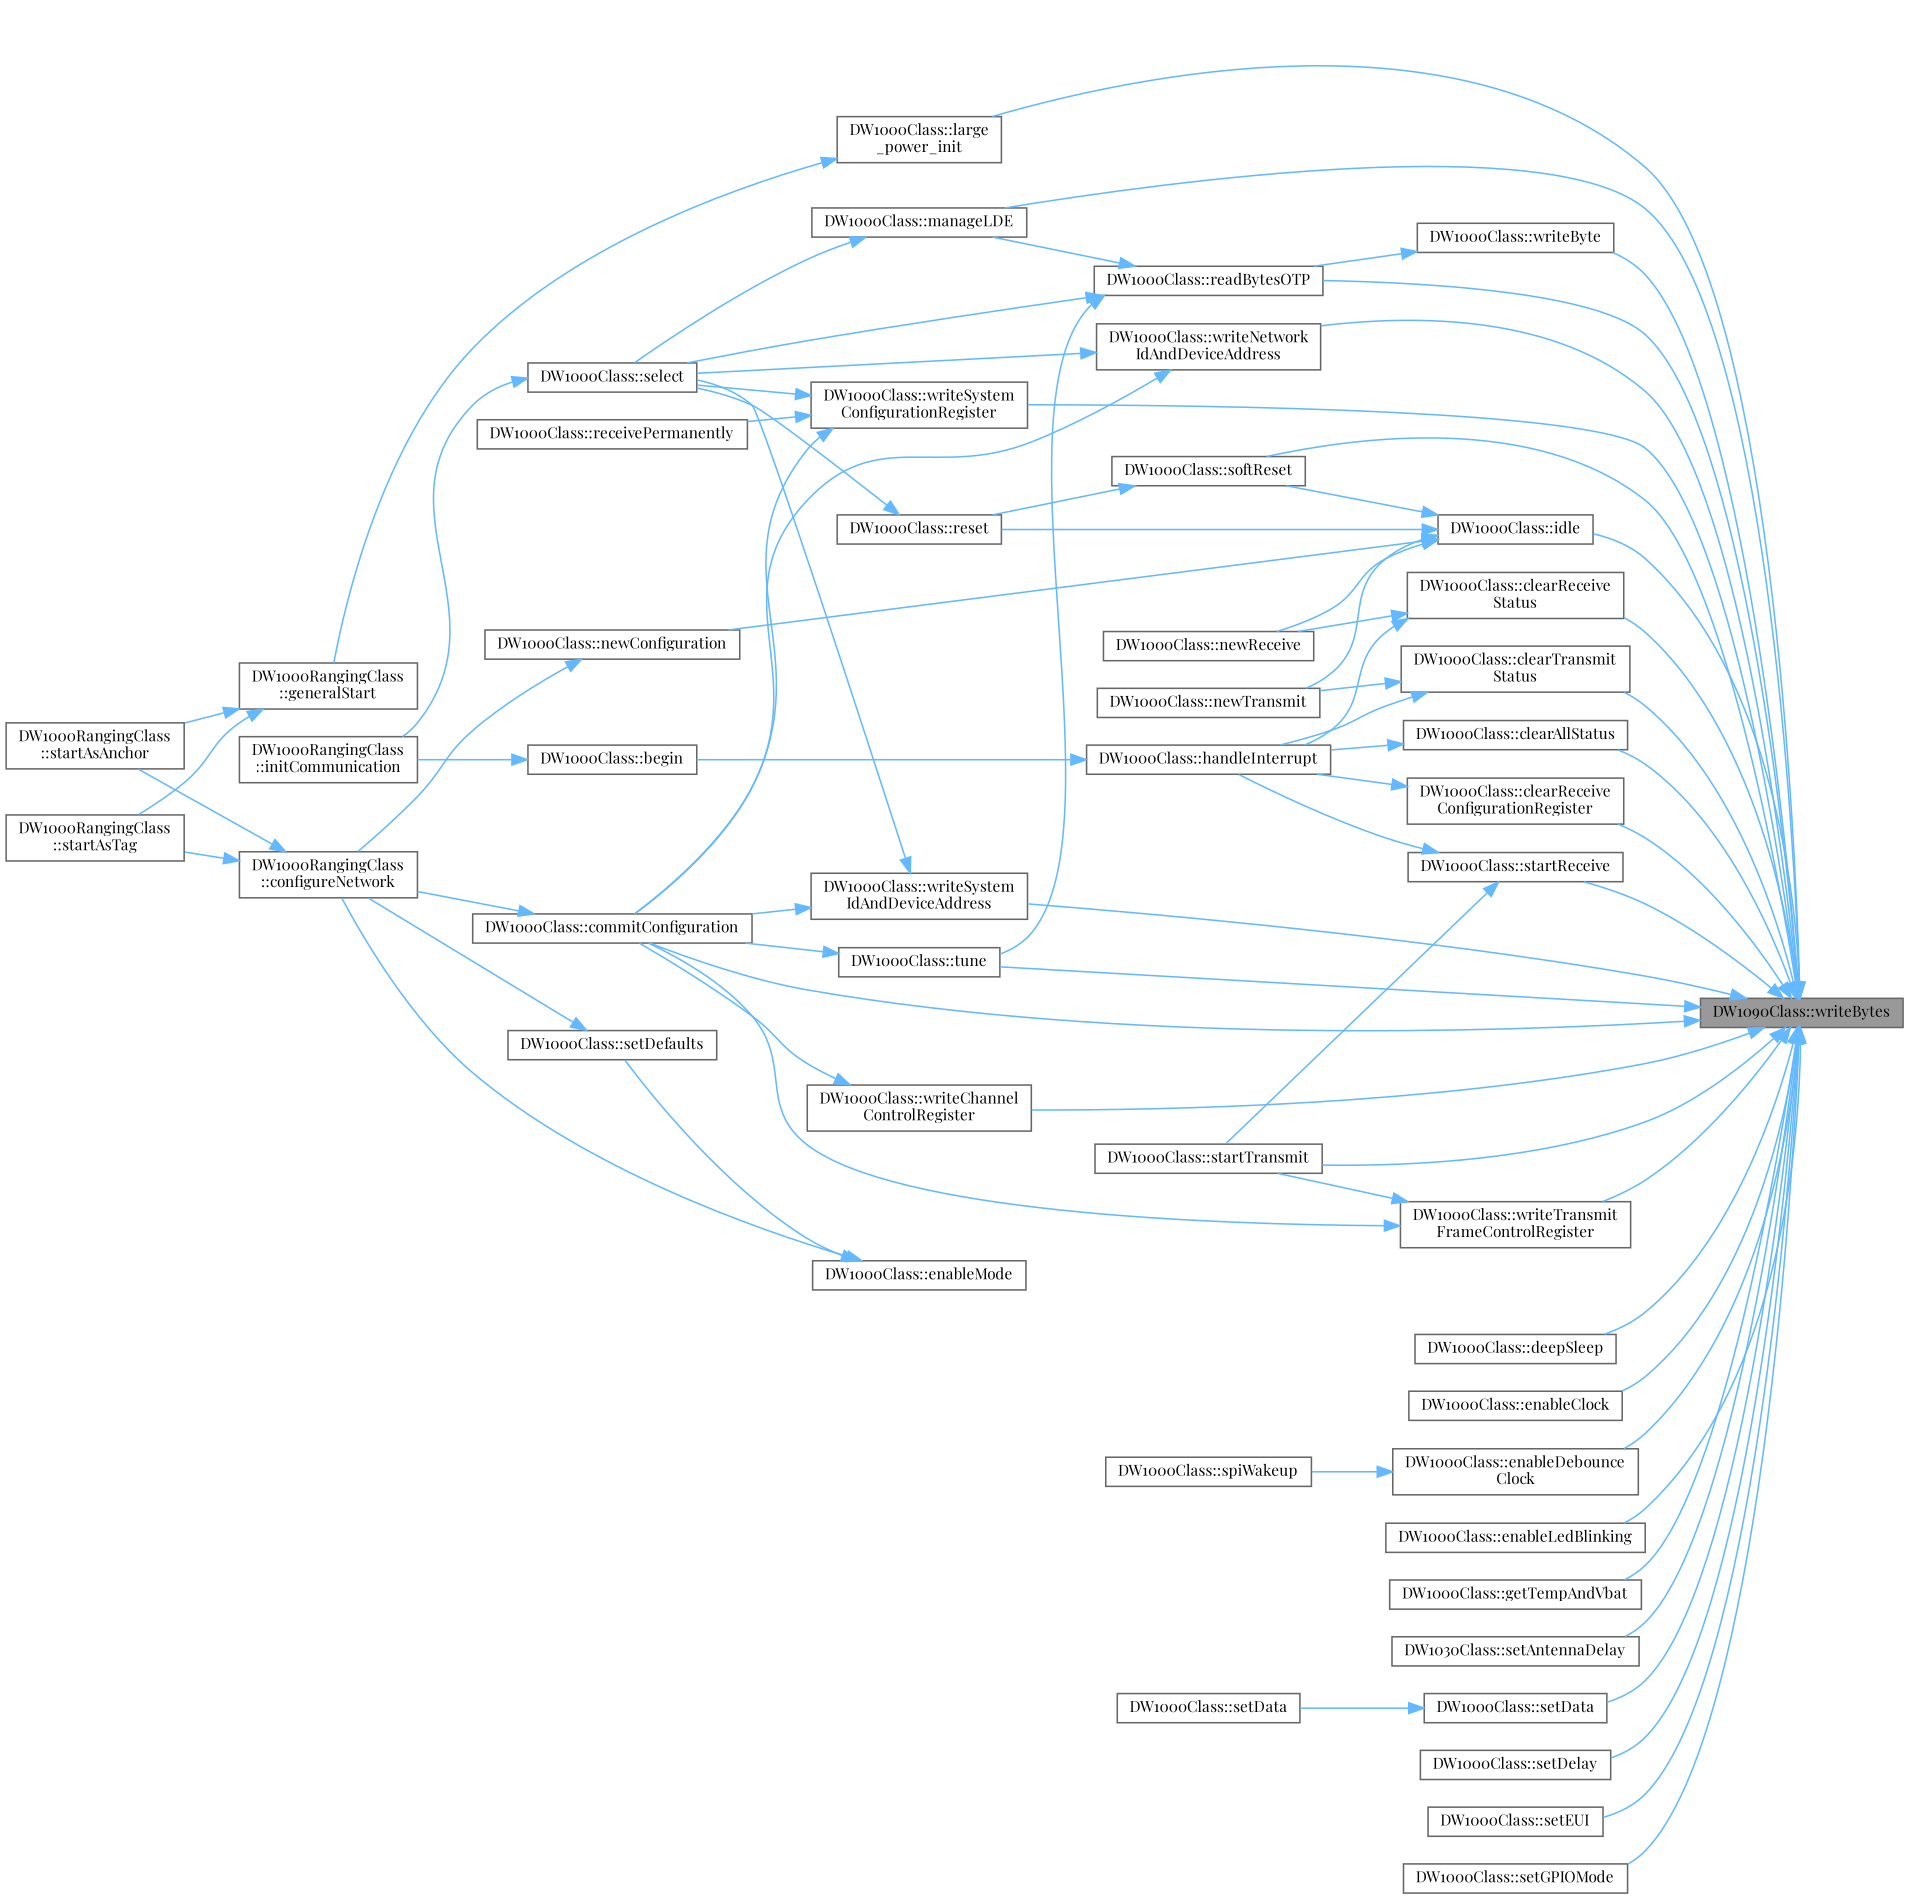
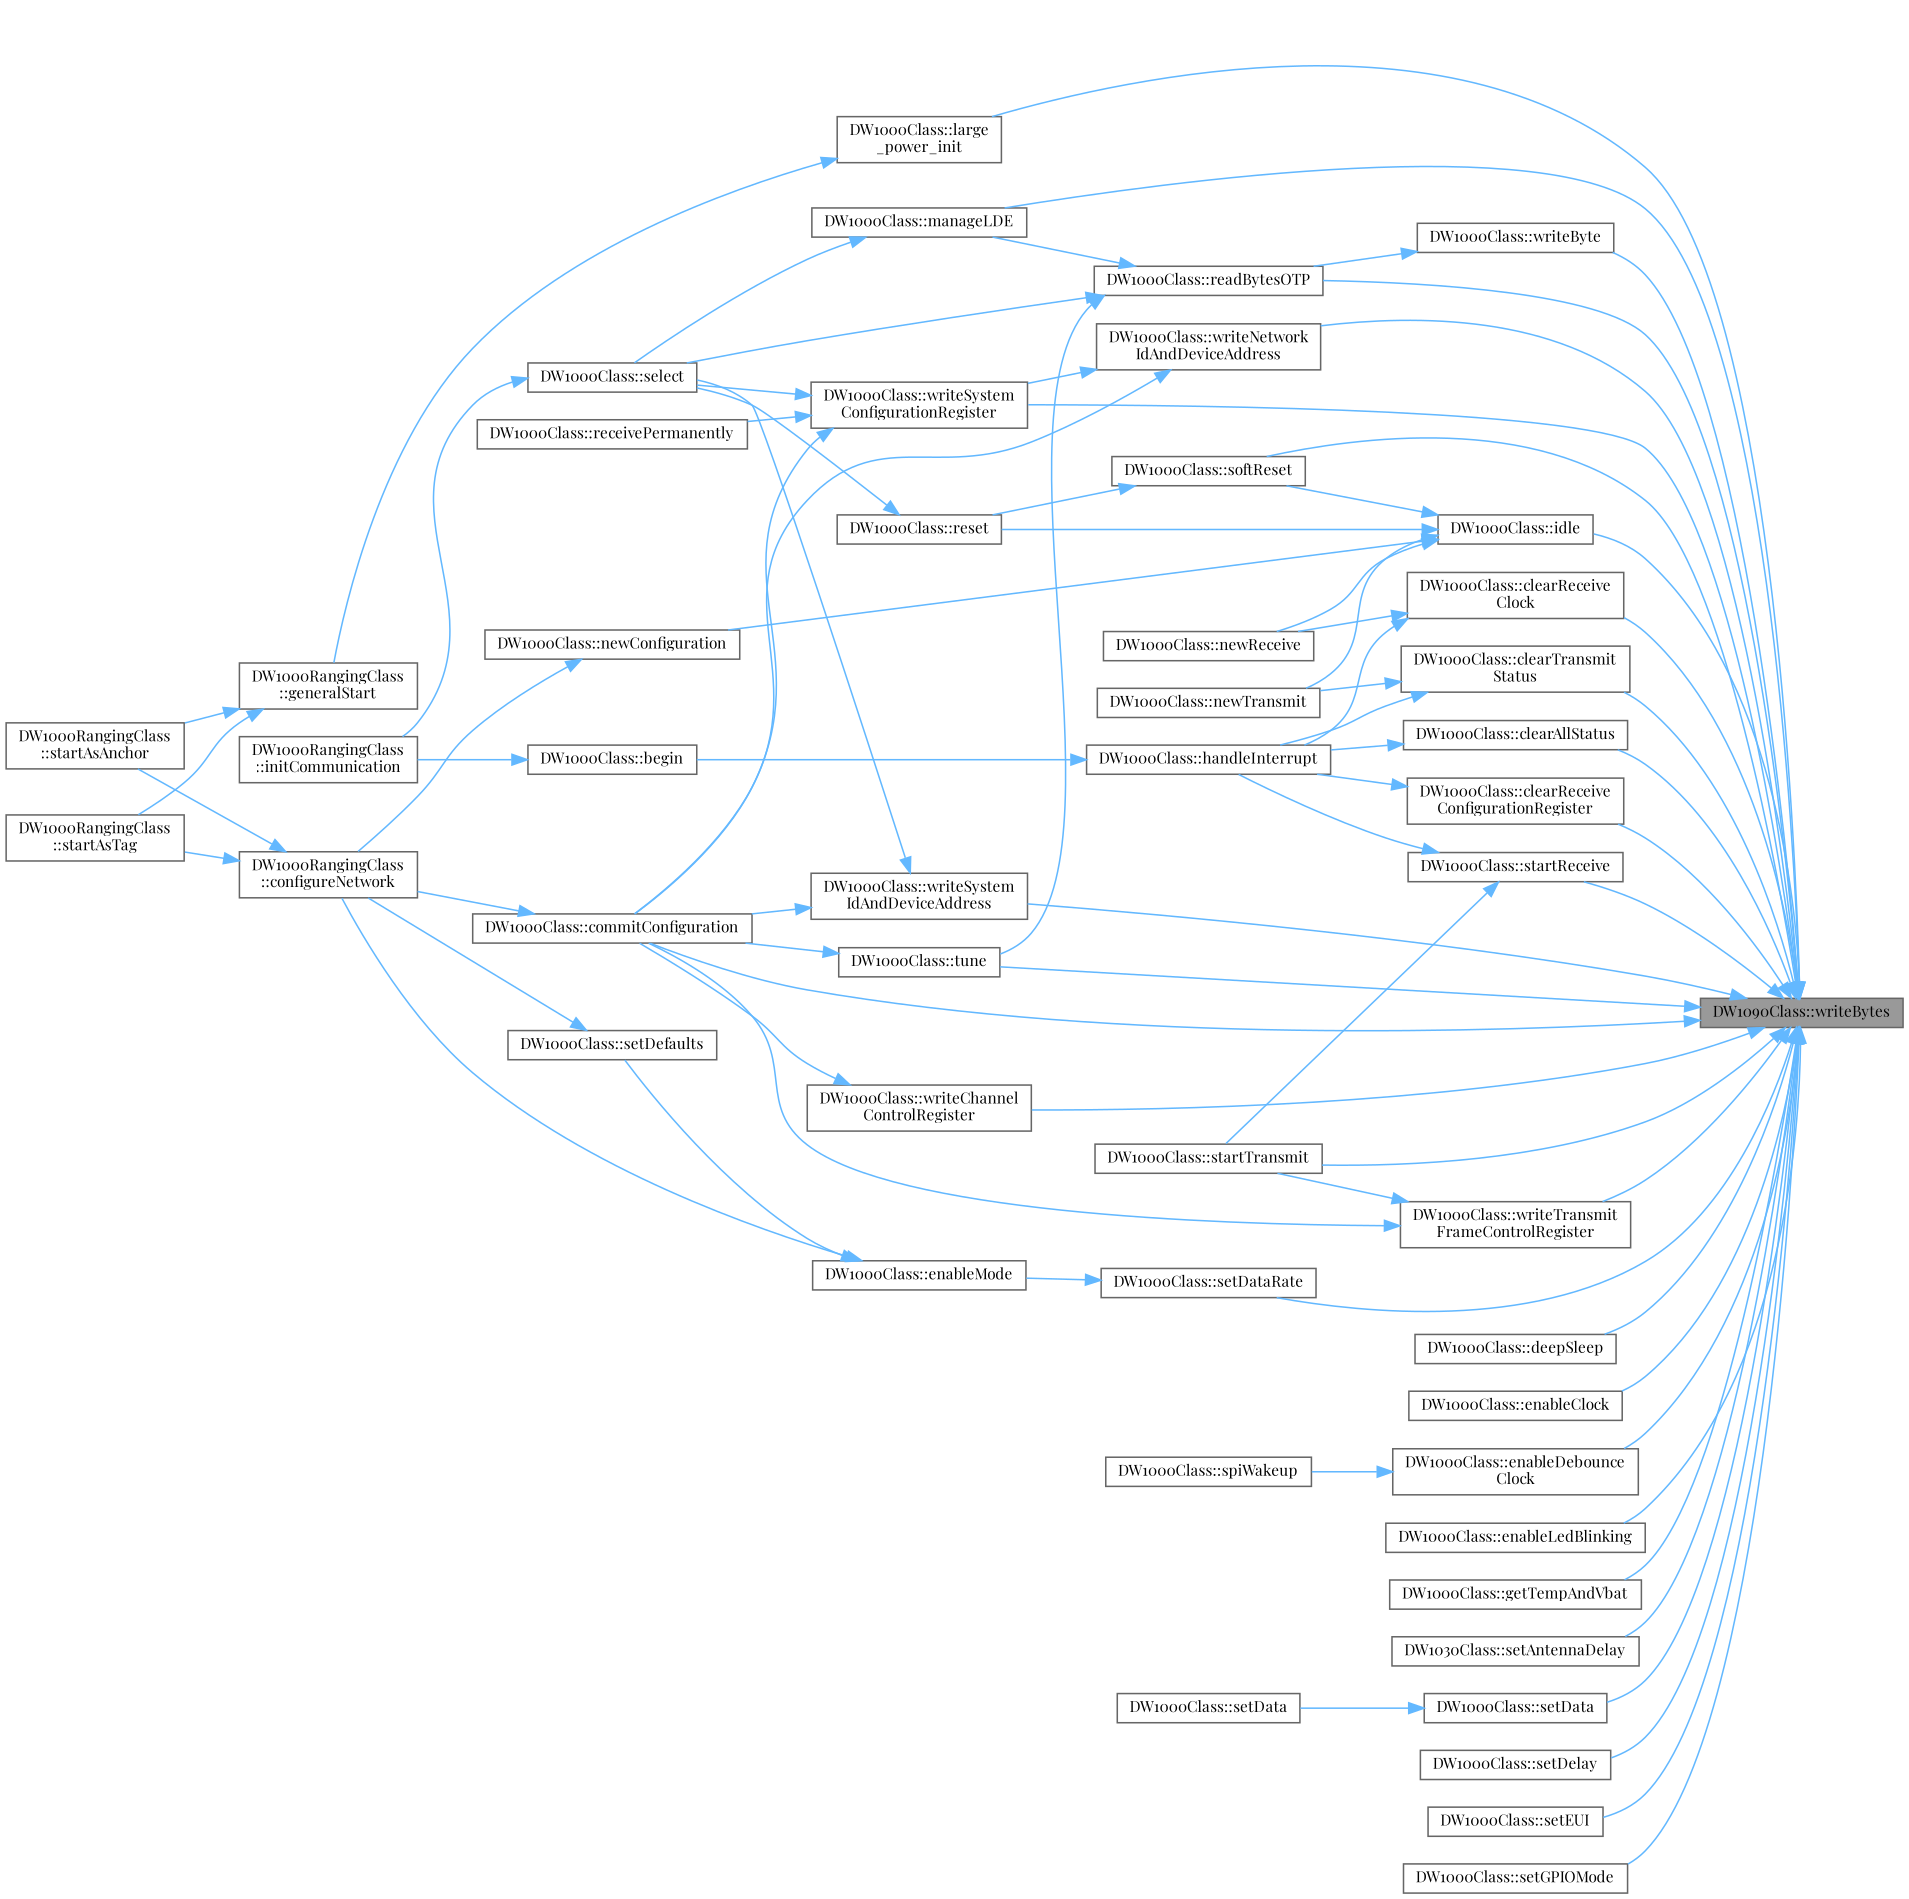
  digraph {
    fontname="Playfair Display"
    rankdir=RL
    node [color=grey40 fillcolor=white fontname="Playfair Display" fontsize=10 shape=box style=filled]
    edge [color=steelblue1 dir=back fontname="Playfair Display" fontsize=10 labelfontname=Helvetica labelfontsize=10 style=solid]
    n1 [color=gray40 fillcolor=grey60 fontcolor=black height=0.2 label="DW1090Class::writeBytes" width=0.4]
    n2 [height=0.2 label="DW1000Class::clearAllStatus" width=0.4]
-   n3 [height=0.2 label="DW1000Class::clearReceive\lStatus" width=0.4]
+   n3 [height=0.2 label="DW1000Class::clearReceive\lClock" width=0.4]
    n4 [height=0.2 label="DW1000Class::clearReceive\lConfigurationRegister" width=0.4]
    n5 [height=0.2 label="DW1000Class::clearTransmit\lStatus" width=0.4]
    n6 [height=0.2 label="DW1000Class::commitConfiguration" width=0.4]
    n7 [height=0.2 label="DW1000Class::deepSleep" width=0.4]
    n8 [height=0.2 label="DW1000Class::enableClock" width=0.4]
    n9 [height=0.2 label="DW1000Class::enableDebounce\lClock" width=0.4]
    n10 [height=0.2 label="DW1000Class::enableLedBlinking" width=0.4]
    n11 [height=0.2 label="DW1000Class::getTempAndVbat" width=0.4]
    n12 [height=0.2 label="DW1000Class::idle" width=0.4]
    n13 [height=0.2 label="DW1000Class::softReset" width=0.4]
    n14 [height=0.2 label="DW1000Class::large\l_power_init" width=0.4]
    n15 [height=0.2 label="DW1000Class::manageLDE" width=0.4]
    n16 [height=0.2 label="DW1000Class::readBytesOTP" width=0.4]
    n17 [height=0.2 label="DW1000Class::tune" width=0.4]
    n18 [height=0.2 label="DW1030Class::setAntennaDelay" width=0.4]
    n19 [height=0.2 label="DW1000Class::setData" width=0.4]
+   n20 [height=0.2 label="DW1000Class::setDataRate" width=0.4]
    n21 [height=0.2 label="DW1000Class::setDelay" width=0.4]
    n22 [height=0.2 label="DW1000Class::setEUI" width=0.4]
    n23 [height=0.2 label="DW1000Class::setGPIOMode" width=0.4]
    n24 [height=0.2 label="DW1000Class::startReceive" width=0.4]
    n25 [height=0.2 label="DW1000Class::startTransmit" width=0.4]
    n26 [height=0.2 label="DW1000Class::writeByte" width=0.4]
    n27 [height=0.2 label="DW1000Class::writeChannel\lControlRegister" width=0.4]
    n28 [height=0.2 label="DW1000Class::writeNetwork\lIdAndDeviceAddress" width=0.4]
    n29 [height=0.2 label="DW1000Class::writeSystem\lConfigurationRegister" width=0.4]
    n30 [height=0.2 label="DW1000Class::writeSystem\lIdAndDeviceAddress" width=0.4]
    n31 [height=0.2 label="DW1000Class::writeTransmit\lFrameControlRegister" width=0.4]
    n32 [height=0.2 label="DW1000Class::handleInterrupt" width=0.4]
    n33 [height=0.2 label="DW1000Class::newReceive" width=0.4]
    n34 [height=0.2 label="DW1000Class::newTransmit" width=0.4]
    n35 [height=0.2 label="DW1000RangingClass\l::configureNetwork" width=0.4]
    n36 [height=0.2 label="DW1000Class::spiWakeup" width=0.4]
    n37 [height=0.2 label="DW1000Class::newConfiguration" width=0.4]
    n38 [height=0.2 label="DW1000Class::reset" width=0.4]
    n39 [height=0.2 label="DW1000RangingClass\l::generalStart" width=0.4]
    n40 [height=0.2 label="DW1000Class::select" width=0.4]
    n41 [height=0.2 label="DW1000Class::setData" width=0.4]
    n42 [height=0.2 label="DW1000Class::enableMode" width=0.4]
    n43 [height=0.2 label="DW1000Class::receivePermanently" width=0.4]
    n44 [height=0.2 label="DW1000Class::begin" width=0.4]
    n45 [height=0.2 label="DW1000RangingClass\l::initCommunication" width=0.4]
    n46 [height=0.2 label="DW1000RangingClass\l::startAsAnchor" width=0.4]
    n47 [height=0.2 label="DW1000RangingClass\l::startAsTag" width=0.4]
    n48 [height=0.2 label="DW1000Class::setDefaults" width=0.4]
    n1 -> n2
    n1 -> n3
    n1 -> n4
    n1 -> n5
    n1 -> n6
    n1 -> n7
    n1 -> n8
    n1 -> n9
    n1 -> n10
    n1 -> n11
    n1 -> n12
    n1 -> n13
    n1 -> n14
    n1 -> n15
    n1 -> n16
    n1 -> n17
    n1 -> n18
    n1 -> n19
+   n1 -> n20
    n1 -> n21
    n1 -> n22
    n1 -> n23
    n1 -> n24
    n1 -> n25
    n1 -> n26
    n1 -> n27
    n1 -> n28
    n1 -> n29
    n1 -> n30
    n1 -> n31
    n2 -> n32
    n3 -> n32
    n3 -> n33
    n4 -> n32
    n5 -> n32
    n5 -> n34
    n6 -> n35
    n9 -> n36
    n12 -> n13
    n12 -> n33
    n12 -> n34
    n12 -> n37
    n12 -> n38
    n13 -> n38
    n14 -> n39
    n15 -> n40
    n16 -> n15
    n16 -> n17
    n16 -> n40
    n17 -> n6
    n19 -> n41
+   n20 -> n42
    n24 -> n25
    n24 -> n32
    n26 -> n16
    n27 -> n6
    n28 -> n6
-   n28 -> n40
+   n28 -> n29
    n29 -> n6
    n29 -> n40
    n29 -> n43
    n30 -> n6
    n30 -> n40
    n31 -> n6
    n31 -> n25
    n32 -> n44
    n35 -> n46
    n35 -> n47
    n37 -> n35
    n38 -> n40
    n39 -> n46
    n39 -> n47
    n40 -> n45
    n42 -> n35
    n42 -> n48
    n44 -> n45
    n48 -> n35
  }
